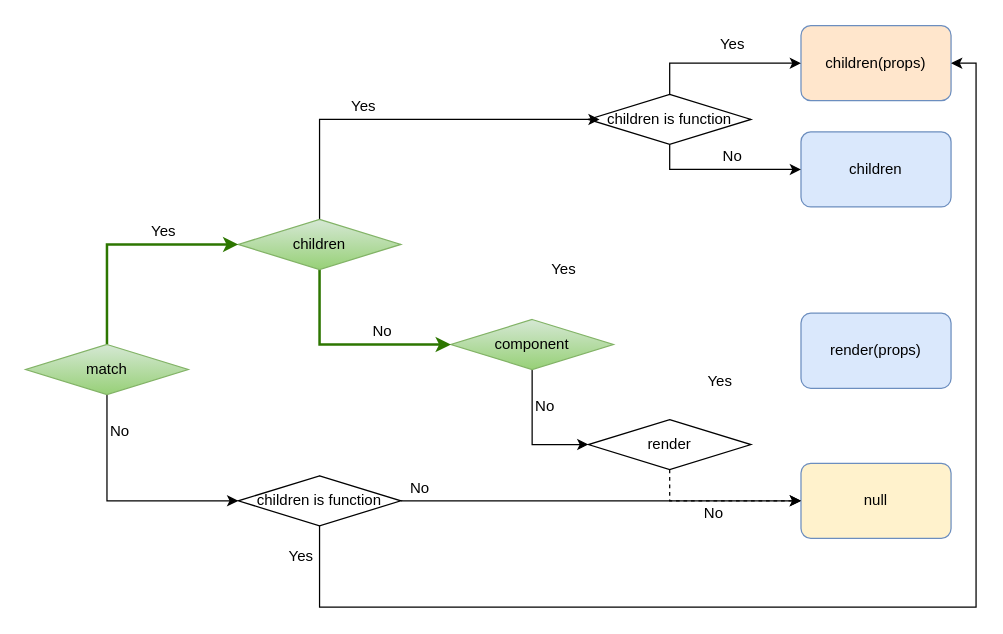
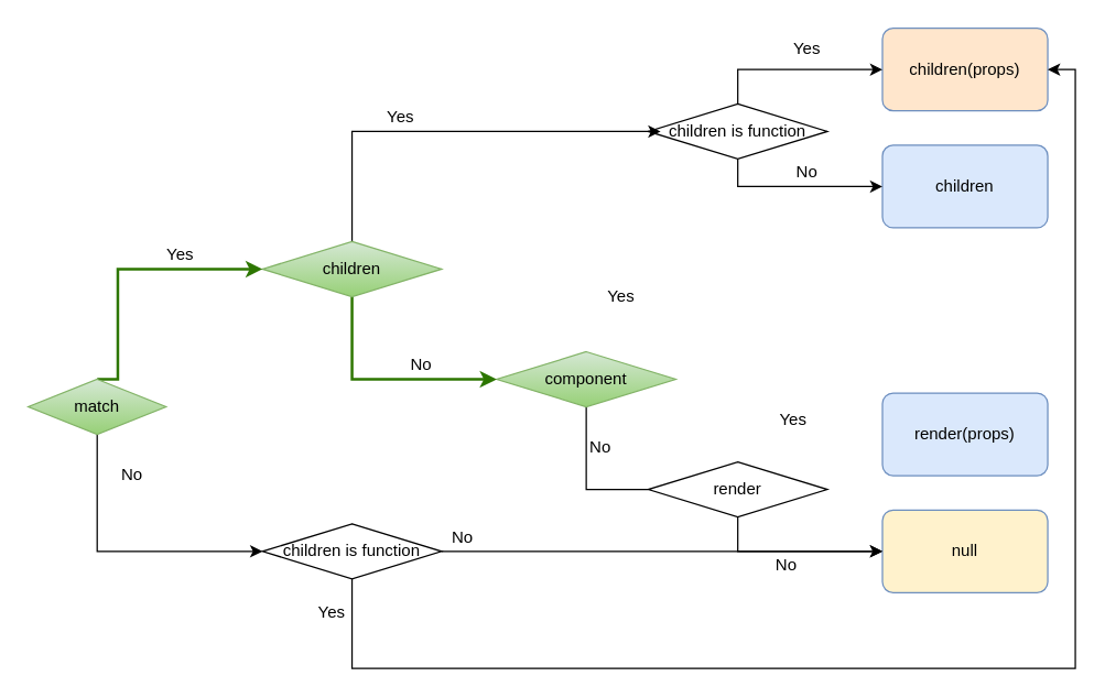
  <mxCell id="0" />
  <mxCell id="1" parent="0" />
  <mxCell id="2" value="Yes" style="text;html=1;align=center;verticalAlign=middle;resizable=0;points=[];autosize=1;strokeColor=none;" vertex="1" parent="1"><mxGeometry x="565" y="25" width="40" height="20" as="geometry" /></mxCell>
  <mxCell id="3" value="No" style="text;html=1;align=center;verticalAlign=middle;resizable=0;points=[];autosize=1;strokeColor=none;" vertex="1" parent="1"><mxGeometry x="570" y="115" width="30" height="20" as="geometry" /></mxCell>
  <mxCell id="4" value="null" style="rounded=1;whiteSpace=wrap;html=1;arcSize=13;fillColor=#fff2cc;strokeColor=#6c8ebf;" vertex="1" parent="1"><mxGeometry x="640" y="370" width="120" height="60" as="geometry" /></mxCell>
- <mxCell id="5" value="render(props)" style="rounded=1;whiteSpace=wrap;html=1;arcSize=13;fillColor=#dae8fc;strokeColor=#6c8ebf;" vertex="1" parent="1"><mxGeometry x="640" y="250" width="120" height="60" as="geometry" /></mxCell>
+ <mxCell id="5" value="render(props)" style="rounded=1;whiteSpace=wrap;html=1;arcSize=13;fillColor=#dae8fc;strokeColor=#6c8ebf;" vertex="1" parent="1"><mxGeometry x="640" y="285" width="120" height="60" as="geometry" /></mxCell>
  <mxCell id="6" value="children(props)" style="rounded=1;whiteSpace=wrap;html=1;arcSize=13;fillColor=#ffe6cc;strokeColor=#6c8ebf;" vertex="1" parent="1"><mxGeometry x="640" y="20" width="120" height="60" as="geometry" /></mxCell>
  <mxCell id="7" value="children" style="rounded=1;whiteSpace=wrap;html=1;arcSize=13;fillColor=#dae8fc;strokeColor=#6c8ebf;" vertex="1" parent="1"><mxGeometry x="640" y="105" width="120" height="60" as="geometry" /></mxCell>
  <mxCell id="8" style="edgeStyle=orthogonalEdgeStyle;rounded=0;orthogonalLoop=1;jettySize=auto;html=1;entryX=0;entryY=0.5;entryDx=0;entryDy=0;exitX=0.5;exitY=0;exitDx=0;exitDy=0;" edge="1" parent="1" source="10" target="6"><mxGeometry relative="1" as="geometry" /></mxCell>
  <mxCell id="9" style="edgeStyle=orthogonalEdgeStyle;rounded=0;orthogonalLoop=1;jettySize=auto;html=1;exitX=0.5;exitY=1;exitDx=0;exitDy=0;entryX=0;entryY=0.5;entryDx=0;entryDy=0;" edge="1" parent="1" source="10" target="7"><mxGeometry relative="1" as="geometry"><Array as="points"><mxPoint x="535" y="135" /></Array></mxGeometry></mxCell>
  <mxCell id="10" value="children is function" style="rhombus;whiteSpace=wrap;html=1;" vertex="1" parent="1"><mxGeometry x="470" y="75" width="130" height="40" as="geometry" /></mxCell>
- <mxCell id="11" style="edgeStyle=orthogonalEdgeStyle;rounded=0;orthogonalLoop=1;jettySize=auto;html=1;exitX=0.5;exitY=1;exitDx=0;exitDy=0;entryX=0;entryY=0.5;entryDx=0;entryDy=0;" edge="1" parent="1" source="12" target="14"><mxGeometry relative="1" as="geometry" /></mxCell>
+ <mxCell id="11" style="edgeStyle=orthogonalEdgeStyle;rounded=0;orthogonalLoop=1;jettySize=auto;html=1;exitX=0.5;exitY=1;exitDx=0;exitDy=0;entryX=0;entryY=0.5;entryDx=0;entryDy=0;endArrow=none;" edge="1" parent="1" source="12" target="14"><mxGeometry relative="1" as="geometry" /></mxCell>
  <mxCell id="12" value="component" style="rhombus;whiteSpace=wrap;html=1;gradientColor=#97d077;fillColor=#d5e8d4;strokeColor=#82b366;" vertex="1" parent="1"><mxGeometry x="360" y="255" width="130" height="40" as="geometry" /></mxCell>
- <mxCell id="13" style="edgeStyle=orthogonalEdgeStyle;rounded=0;orthogonalLoop=1;jettySize=auto;html=1;exitX=0.5;exitY=1;exitDx=0;exitDy=0;entryX=0;entryY=0.5;entryDx=0;entryDy=0;dashed=1;" edge="1" parent="1" source="14" target="4"><mxGeometry relative="1" as="geometry" /></mxCell>
+ <mxCell id="13" style="edgeStyle=orthogonalEdgeStyle;rounded=0;orthogonalLoop=1;jettySize=auto;html=1;exitX=0.5;exitY=1;exitDx=0;exitDy=0;entryX=0;entryY=0.5;entryDx=0;entryDy=0;" edge="1" parent="1" source="14" target="4"><mxGeometry relative="1" as="geometry" /></mxCell>
  <mxCell id="14" value="render" style="rhombus;whiteSpace=wrap;html=1;" vertex="1" parent="1"><mxGeometry x="470" y="335" width="130" height="40" as="geometry" /></mxCell>
  <mxCell id="15" value="Yes" style="text;html=1;align=center;verticalAlign=middle;resizable=0;points=[];autosize=1;strokeColor=none;" vertex="1" parent="1"><mxGeometry x="430" y="205" width="40" height="20" as="geometry" /></mxCell>
  <mxCell id="16" value="No" style="text;html=1;align=center;verticalAlign=middle;resizable=0;points=[];autosize=1;strokeColor=none;" vertex="1" parent="1"><mxGeometry x="420" y="315" width="30" height="20" as="geometry" /></mxCell>
  <mxCell id="17" value="Yes" style="text;html=1;align=center;verticalAlign=middle;resizable=0;points=[];autosize=1;strokeColor=none;" vertex="1" parent="1"><mxGeometry x="555" y="295" width="40" height="20" as="geometry" /></mxCell>
  <mxCell id="18" value="No" style="text;html=1;align=center;verticalAlign=middle;resizable=0;points=[];autosize=1;strokeColor=none;" vertex="1" parent="1"><mxGeometry x="555" y="400" width="30" height="20" as="geometry" /></mxCell>
  <mxCell id="19" style="edgeStyle=orthogonalEdgeStyle;rounded=0;orthogonalLoop=1;jettySize=auto;html=1;entryX=0.069;entryY=0.5;entryDx=0;entryDy=0;entryPerimeter=0;" edge="1" parent="1" source="21" target="10"><mxGeometry relative="1" as="geometry"><mxPoint x="380" y="95" as="targetPoint" /><Array as="points"><mxPoint x="255" y="95" /></Array></mxGeometry></mxCell>
  <mxCell id="20" style="edgeStyle=orthogonalEdgeStyle;rounded=0;orthogonalLoop=1;jettySize=auto;html=1;entryX=0;entryY=0.5;entryDx=0;entryDy=0;exitX=0.5;exitY=1;exitDx=0;exitDy=0;fillColor=#60a917;strokeColor=#2D7600;strokeWidth=2;" edge="1" parent="1" source="21" target="12"><mxGeometry relative="1" as="geometry" /></mxCell>
  <mxCell id="21" value="children" style="rhombus;whiteSpace=wrap;html=1;gradientColor=#97d077;fillColor=#d5e8d4;strokeColor=#82b366;" vertex="1" parent="1"><mxGeometry x="190" y="175" width="130" height="40" as="geometry" /></mxCell>
  <mxCell id="22" style="edgeStyle=orthogonalEdgeStyle;rounded=0;orthogonalLoop=1;jettySize=auto;html=1;exitX=0.5;exitY=0;exitDx=0;exitDy=0;entryX=0;entryY=0.5;entryDx=0;entryDy=0;fillColor=#60a917;strokeColor=#2D7600;strokeWidth=2;" edge="1" parent="1" source="24" target="21"><mxGeometry relative="1" as="geometry"><Array as="points"><mxPoint x="85" y="195" /></Array></mxGeometry></mxCell>
  <mxCell id="23" style="edgeStyle=orthogonalEdgeStyle;rounded=0;orthogonalLoop=1;jettySize=auto;html=1;entryX=0;entryY=0.5;entryDx=0;entryDy=0;exitX=0.5;exitY=1;exitDx=0;exitDy=0;" edge="1" parent="1" source="24" target="30"><mxGeometry relative="1" as="geometry" /></mxCell>
- <mxCell id="24" value="match" style="rhombus;whiteSpace=wrap;html=1;gradientColor=#97d077;fillColor=#d5e8d4;strokeColor=#82b366;" vertex="1" parent="1"><mxGeometry x="20" y="275" width="130" height="40" as="geometry" /></mxCell>
+ <mxCell id="24" value="match" style="rhombus;whiteSpace=wrap;html=1;gradientColor=#97d077;fillColor=#d5e8d4;strokeColor=#82b366;" vertex="1" parent="1"><mxGeometry x="20" y="275" width="100" height="40" as="geometry" /></mxCell>
  <mxCell id="25" value="No" style="text;html=1;align=center;verticalAlign=middle;resizable=0;points=[];autosize=1;strokeColor=none;" vertex="1" parent="1"><mxGeometry x="80" y="335" width="30" height="20" as="geometry" /></mxCell>
  <mxCell id="26" value="Yes" style="text;html=1;align=center;verticalAlign=middle;resizable=0;points=[];autosize=1;strokeWidth=0;" vertex="1" parent="1"><mxGeometry x="110" y="175" width="40" height="20" as="geometry" /></mxCell>
  <mxCell id="27" value="Yes" style="text;html=1;align=center;verticalAlign=middle;resizable=0;points=[];autosize=1;strokeColor=none;" vertex="1" parent="1"><mxGeometry x="270" y="75" width="40" height="20" as="geometry" /></mxCell>
  <mxCell id="28" value="No" style="text;html=1;align=center;verticalAlign=middle;resizable=0;points=[];autosize=1;strokeColor=none;" vertex="1" parent="1"><mxGeometry x="290" y="255" width="30" height="20" as="geometry" /></mxCell>
  <mxCell id="29" style="edgeStyle=orthogonalEdgeStyle;rounded=0;orthogonalLoop=1;jettySize=auto;html=1;exitX=0.5;exitY=0;exitDx=0;exitDy=0;entryX=1;entryY=0.5;entryDx=0;entryDy=0;" edge="1" parent="1" source="30" target="6"><mxGeometry relative="1" as="geometry"><mxPoint x="255" y="335" as="targetPoint" /><Array as="points"><mxPoint x="255" y="485" /><mxPoint x="780" y="485" /><mxPoint x="780" y="50" /></Array></mxGeometry></mxCell>
  <mxCell id="30" value="children is function" style="rhombus;whiteSpace=wrap;html=1;" vertex="1" parent="1"><mxGeometry x="190" y="380" width="130" height="40" as="geometry" /></mxCell>
  <mxCell id="31" style="edgeStyle=orthogonalEdgeStyle;rounded=0;orthogonalLoop=1;jettySize=auto;html=1;entryX=0;entryY=0.5;entryDx=0;entryDy=0;exitX=1;exitY=0.5;exitDx=0;exitDy=0;" edge="1" parent="1" source="30" target="4"><mxGeometry relative="1" as="geometry"><mxPoint x="255" y="385" as="sourcePoint" /><Array as="points"><mxPoint x="320" y="400" /></Array></mxGeometry></mxCell>
  <mxCell id="32" value="No" style="text;html=1;align=center;verticalAlign=middle;resizable=0;points=[];autosize=1;strokeColor=none;" vertex="1" parent="1"><mxGeometry x="320" y="380" width="30" height="20" as="geometry" /></mxCell>
  <mxCell id="33" value="Yes" style="text;html=1;align=center;verticalAlign=middle;resizable=0;points=[];autosize=1;strokeColor=none;" vertex="1" parent="1"><mxGeometry x="220" y="435" width="40" height="20" as="geometry" /></mxCell>
